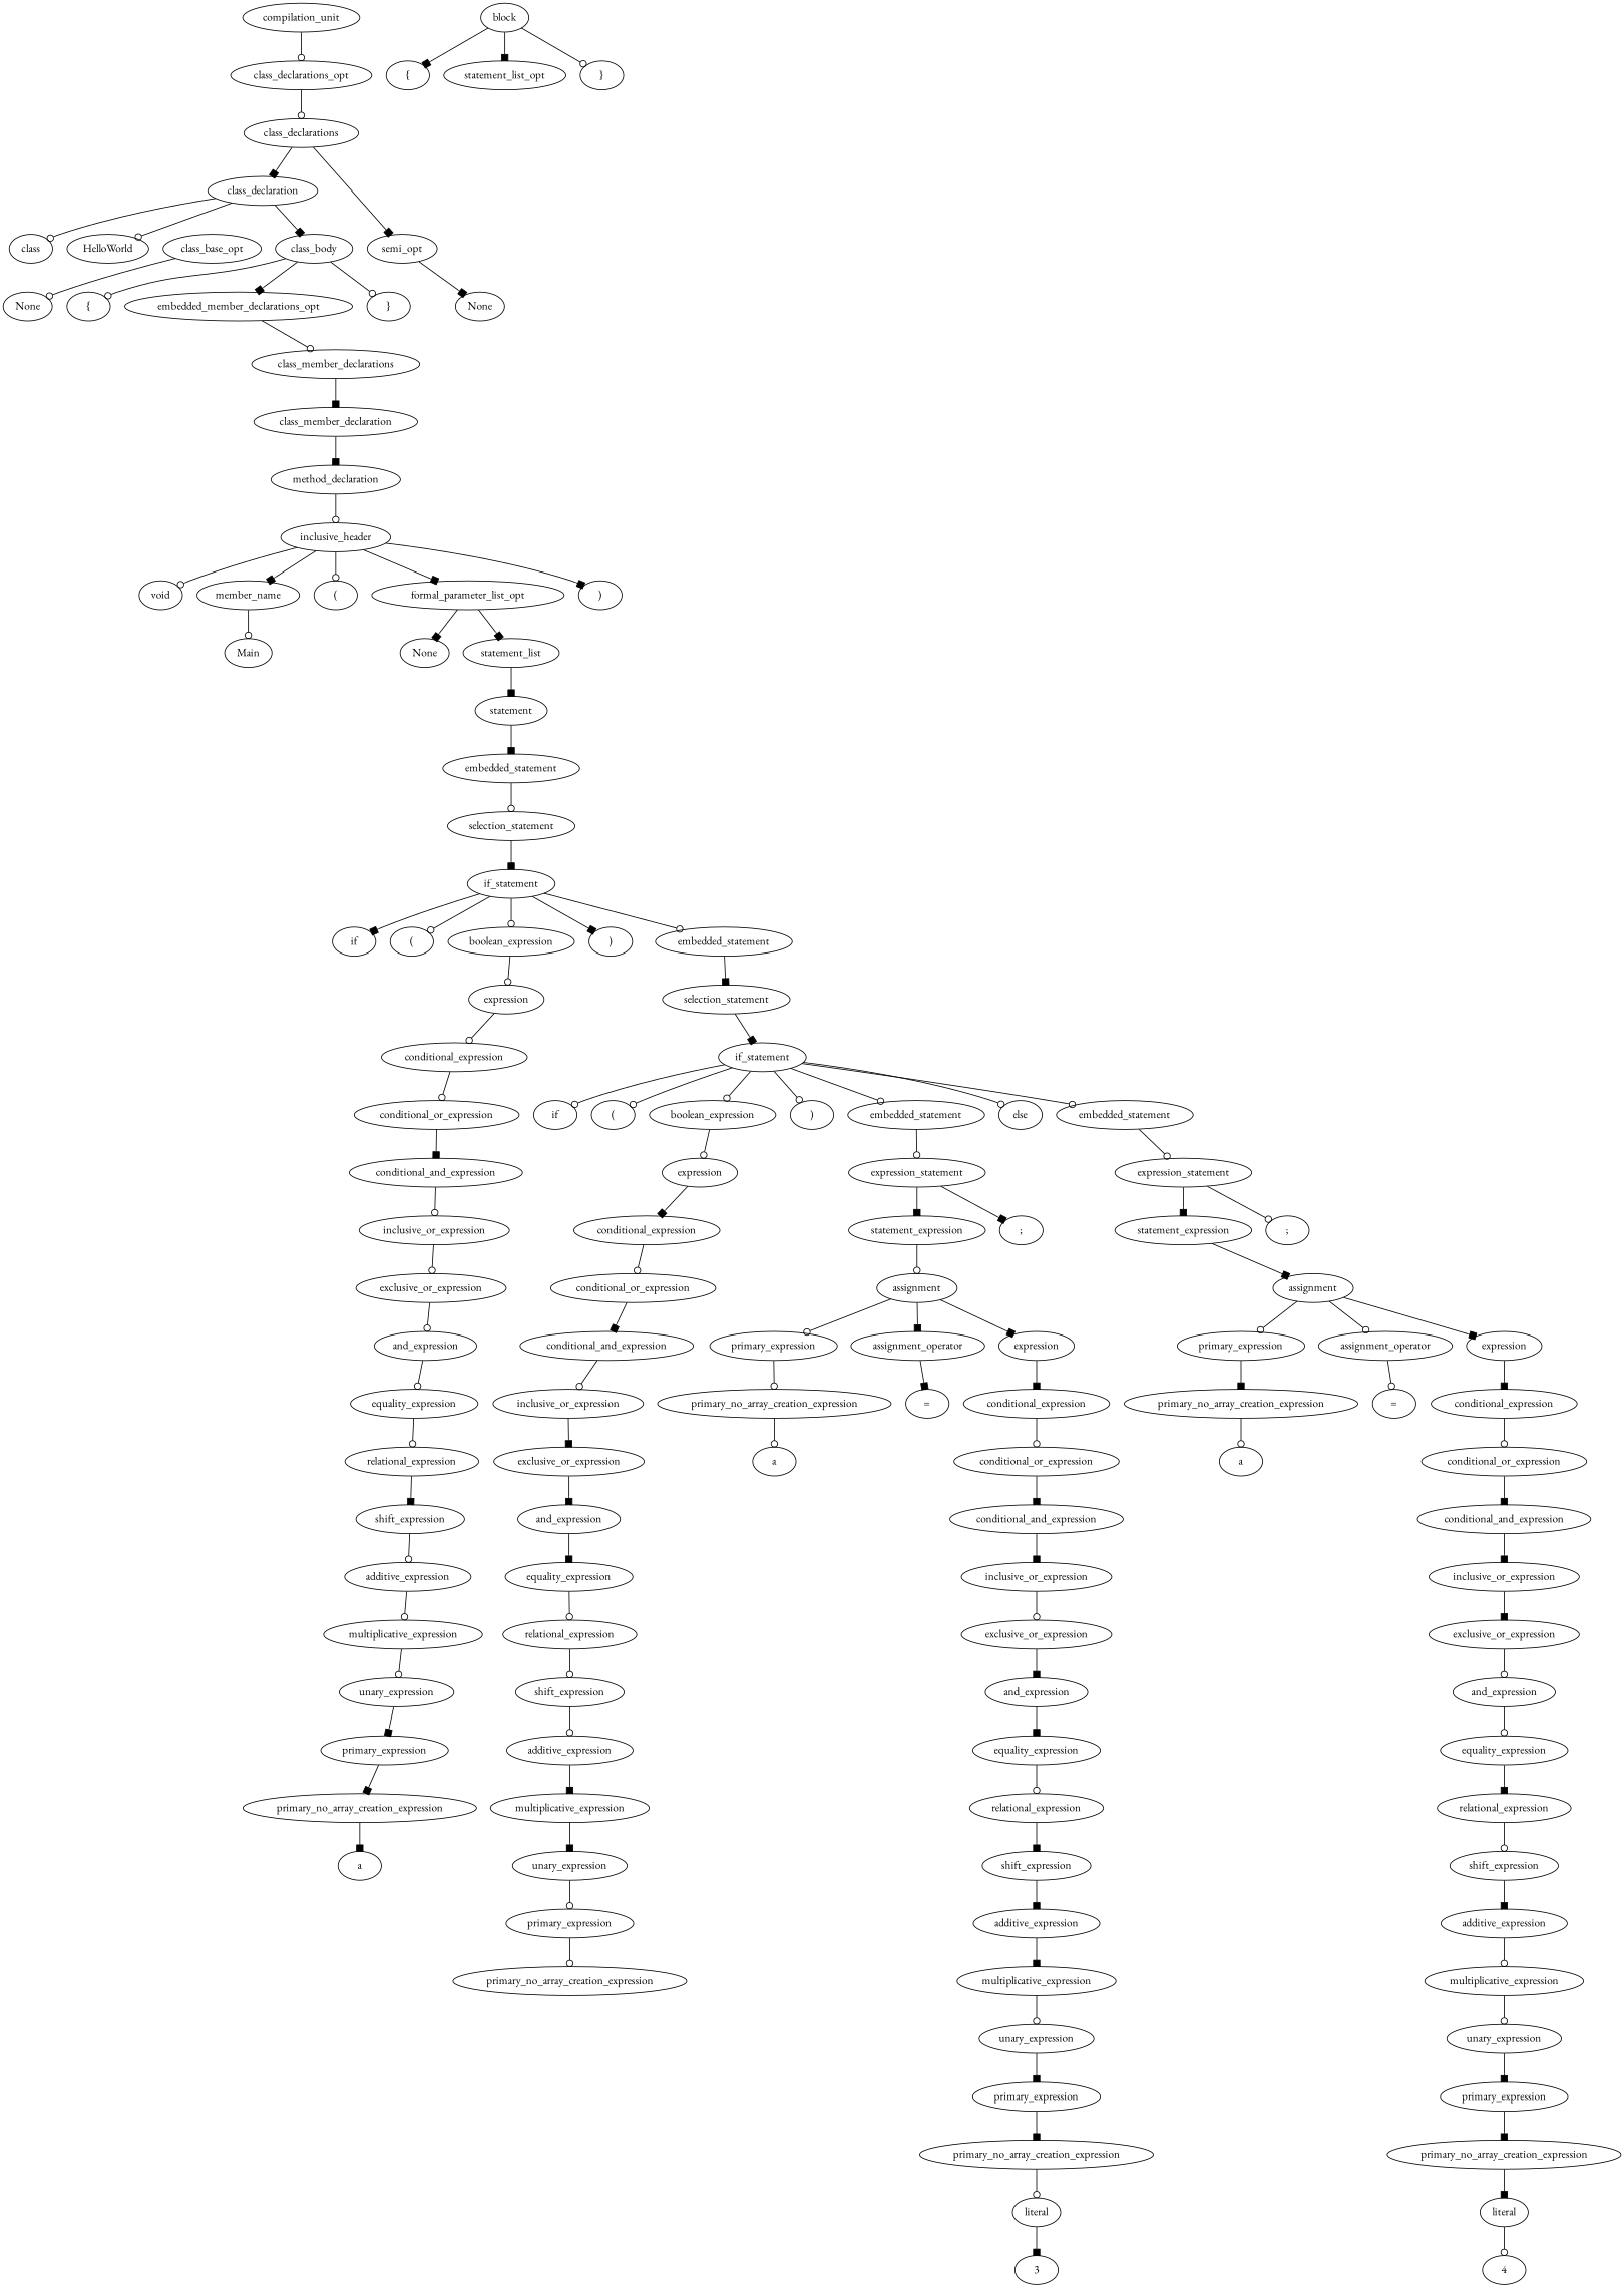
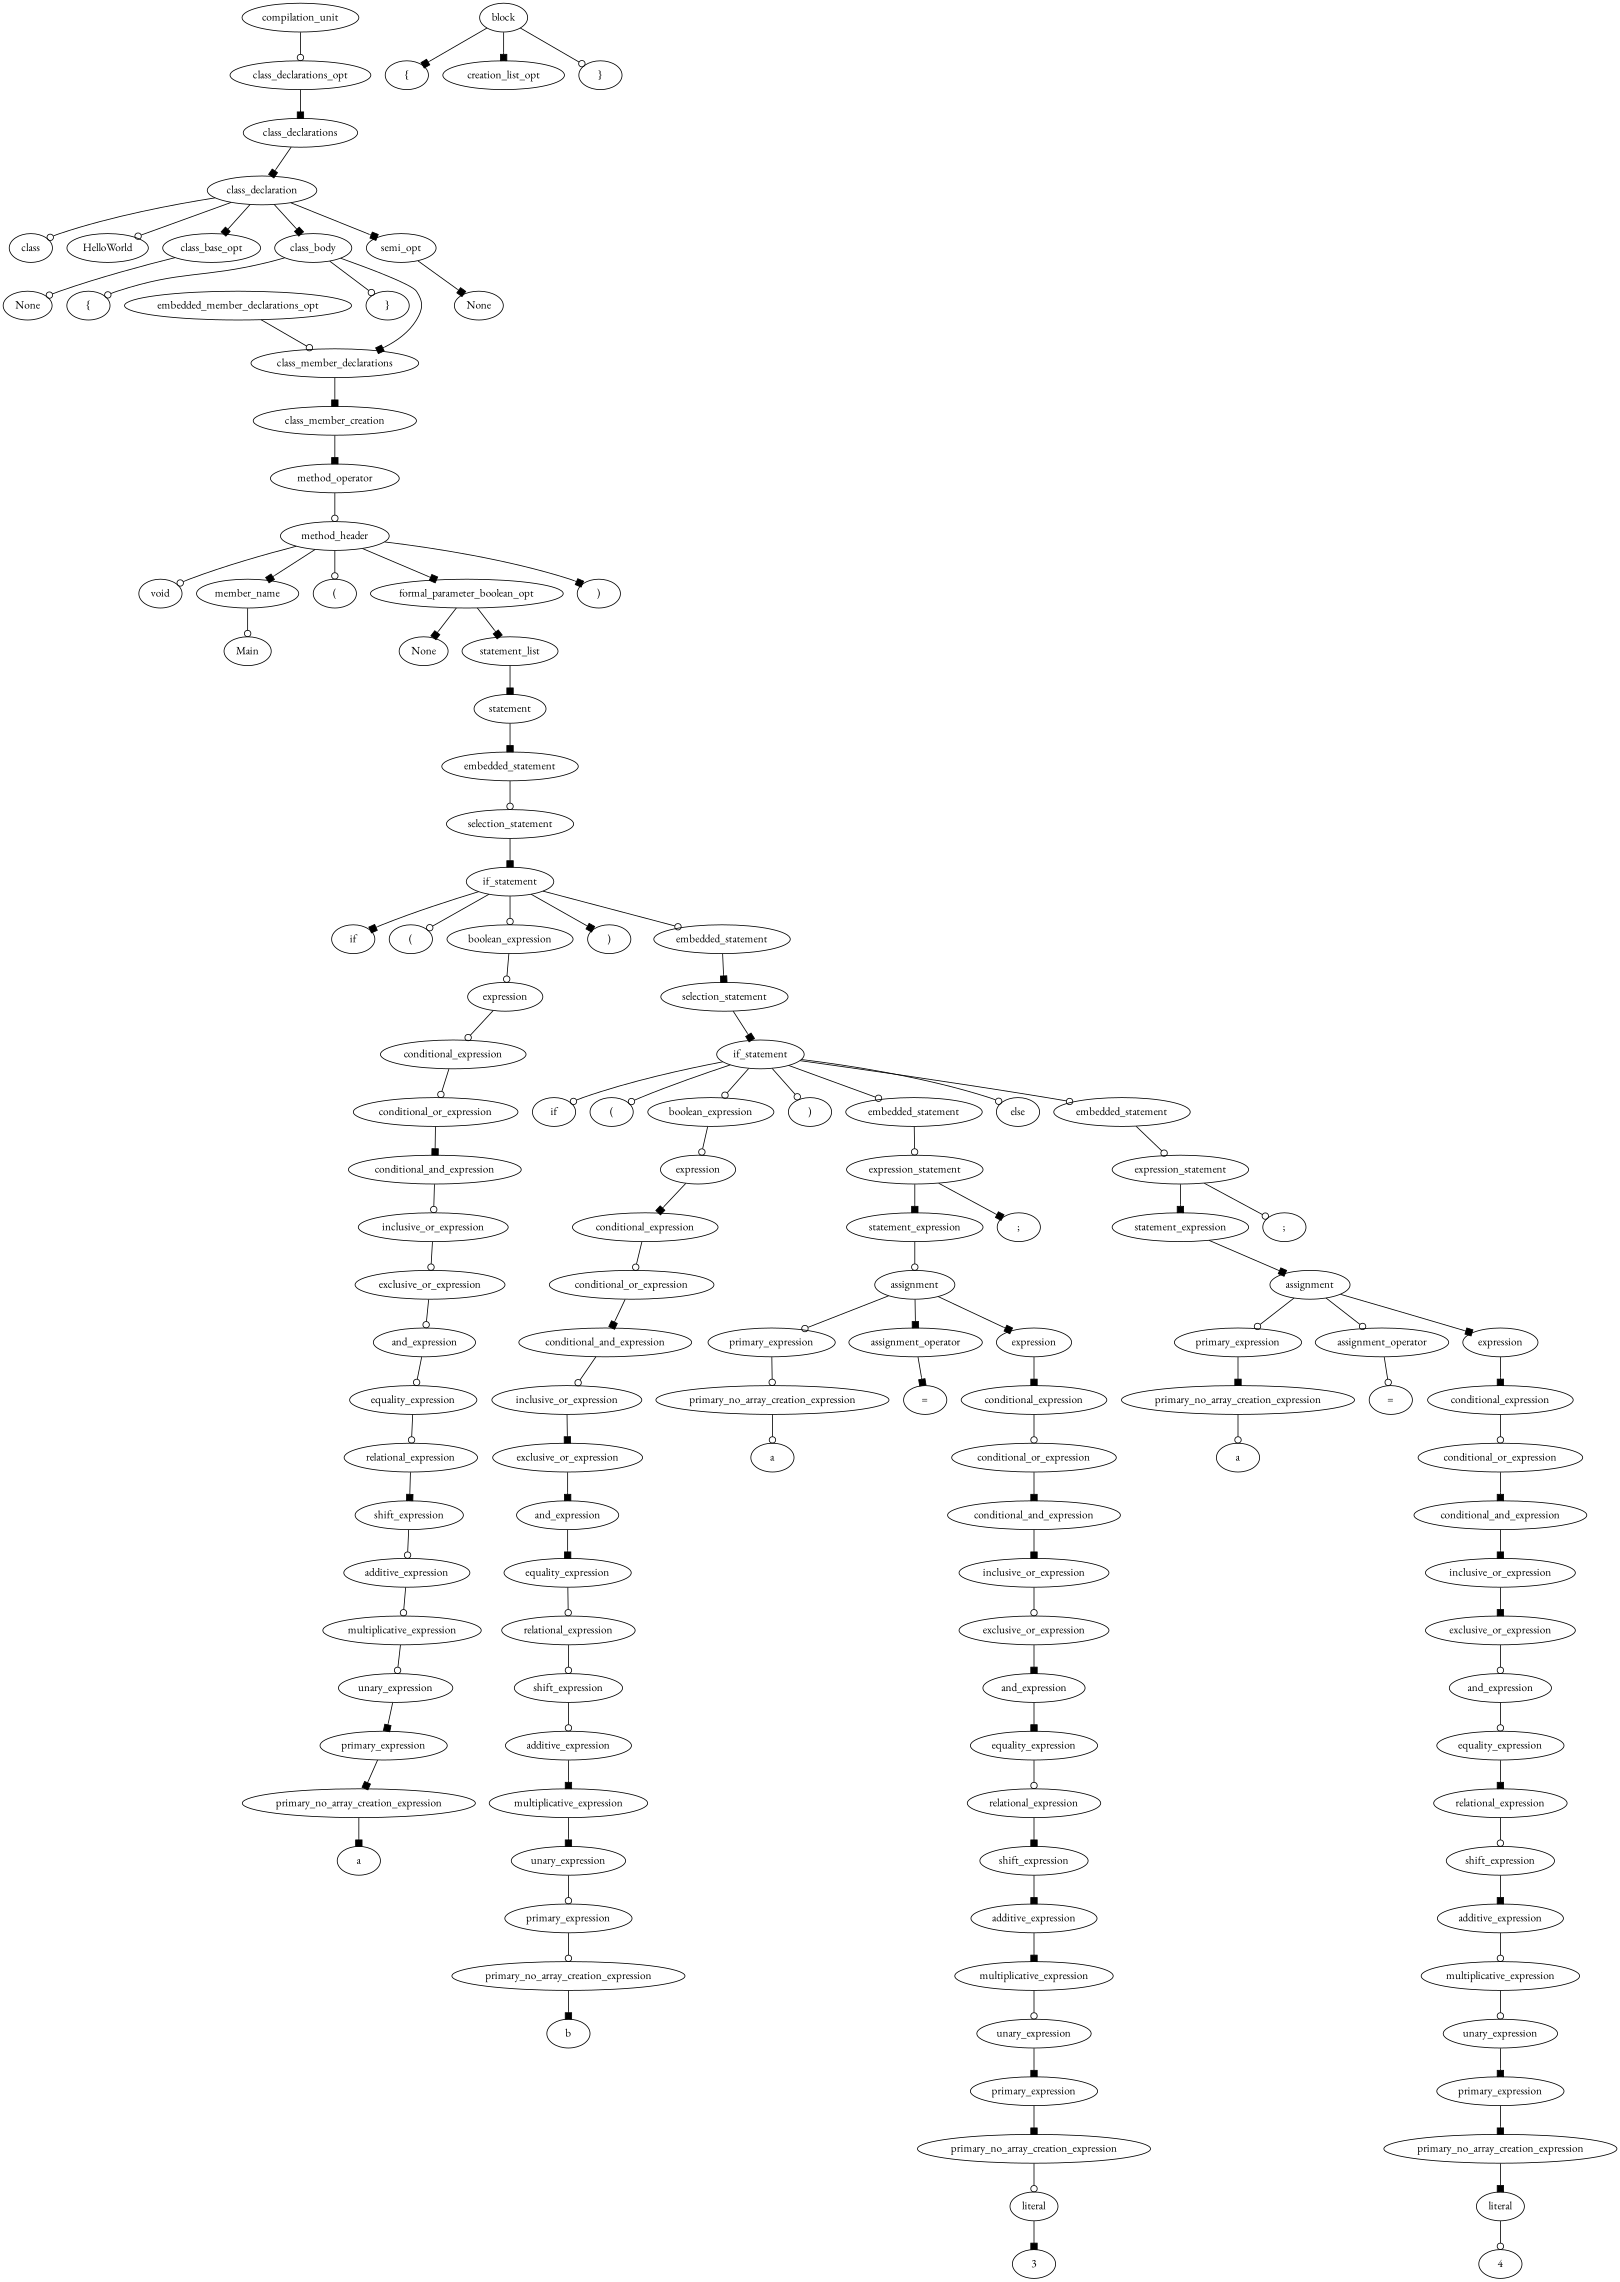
  digraph {
    fontname="EB Garamond"
    node [fontname="EB Garamond"]
    edge [arrowhead=odot fontname="EB Garamond"]
    n1 [label=compilation_unit]
    n2 [label=class_declarations_opt]
    n3 [label=class_declarations]
    n4 [label=class_declaration]
    n5 [label=class]
    n6 [label=HelloWorld]
    n7 [label=class_base_opt]
    n8 [label=class_body]
    n9 [label=semi_opt]
    n10 [label=None]
    n11 [label="{"]
    n12 [label=embedded_member_declarations_opt]
    n13 [label="}"]
    n14 [label=None]
    n15 [label=class_member_declarations]
-   n16 [label=class_member_declaration]
-   n17 [label=method_declaration]
-   n18 [label=inclusive_header]
+   n16 [label=class_member_creation]
+   n17 [label=method_operator]
+   n18 [label=method_header]
    n19 [label=void]
    n20 [label=member_name]
    n21 [label="("]
-   n22 [label=formal_parameter_list_opt]
+   n22 [label=formal_parameter_boolean_opt]
    n23 [label=")"]
    n24 [label=Main]
    n25 [label=None]
    n26 [label=statement_list]
    n27 [label=block]
    n28 [label="{"]
-   n29 [label=statement_list_opt]
+   n29 [label=creation_list_opt]
    n30 [label="}"]
    n31 [label=statement]
    n32 [label=embedded_statement]
    n33 [label=selection_statement]
    n34 [label=if_statement]
    n35 [label=if]
    n36 [label="("]
    n37 [label=boolean_expression]
    n38 [label=")"]
    n39 [label=embedded_statement]
    n40 [label=expression]
    n41 [label=selection_statement]
    n42 [label=conditional_expression]
    n43 [label=conditional_or_expression]
    n44 [label=conditional_and_expression]
    n45 [label=inclusive_or_expression]
    n46 [label=exclusive_or_expression]
    n47 [label=and_expression]
    n48 [label=equality_expression]
    n49 [label=relational_expression]
    n50 [label=shift_expression]
    n51 [label=additive_expression]
    n52 [label=multiplicative_expression]
    n53 [label=unary_expression]
    n54 [label=primary_expression]
    n55 [label=primary_no_array_creation_expression]
    n56 [label=a]
    n57 [label=if_statement]
    n58 [label=if]
    n59 [label="("]
    n60 [label=boolean_expression]
    n61 [label=")"]
    n62 [label=embedded_statement]
    n63 [label=else]
    n64 [label=embedded_statement]
    n65 [label=expression]
    n66 [label=expression_statement]
    n67 [label=expression_statement]
    n68 [label=conditional_expression]
    n69 [label=conditional_or_expression]
    n70 [label=conditional_and_expression]
    n71 [label=inclusive_or_expression]
    n72 [label=exclusive_or_expression]
    n73 [label=and_expression]
    n74 [label=equality_expression]
    n75 [label=relational_expression]
    n76 [label=shift_expression]
    n77 [label=additive_expression]
    n78 [label=multiplicative_expression]
    n79 [label=unary_expression]
    n80 [label=primary_expression]
    n81 [label=primary_no_array_creation_expression]
+   n82 [label=b]
    n83 [label=statement_expression]
    n84 [label=";"]
    n85 [label=assignment]
    n86 [label=primary_expression]
    n87 [label=assignment_operator]
    n88 [label=expression]
    n89 [label=primary_no_array_creation_expression]
    n90 [label="="]
    n91 [label=conditional_expression]
    n92 [label=a]
    n93 [label=conditional_or_expression]
    n94 [label=conditional_and_expression]
    n95 [label=inclusive_or_expression]
    n96 [label=exclusive_or_expression]
    n97 [label=and_expression]
    n98 [label=equality_expression]
    n99 [label=relational_expression]
    n100 [label=shift_expression]
    n101 [label=additive_expression]
    n102 [label=multiplicative_expression]
    n103 [label=unary_expression]
    n104 [label=primary_expression]
    n105 [label=primary_no_array_creation_expression]
    n106 [label=literal]
    n107 [label=3]
    n108 [label=statement_expression]
    n109 [label=";"]
    n110 [label=assignment]
    n111 [label=primary_expression]
    n112 [label=assignment_operator]
    n113 [label=expression]
    n114 [label=primary_no_array_creation_expression]
    n115 [label="="]
    n116 [label=conditional_expression]
    n117 [label=a]
    n118 [label=conditional_or_expression]
    n119 [label=conditional_and_expression]
    n120 [label=inclusive_or_expression]
    n121 [label=exclusive_or_expression]
    n122 [label=and_expression]
    n123 [label=equality_expression]
    n124 [label=relational_expression]
    n125 [label=shift_expression]
    n126 [label=additive_expression]
    n127 [label=multiplicative_expression]
    n128 [label=unary_expression]
    n129 [label=primary_expression]
    n130 [label=primary_no_array_creation_expression]
    n131 [label=literal]
    n132 [label=4]
    n1 -> n2
-   n2 -> n3
+   n2 -> n3 [arrowhead=box]
    n3 -> n4 [arrowhead=box]
    n4 -> n5
    n4 -> n6
+   n4 -> n7 [arrowhead=box]
    n4 -> n8 [arrowhead=box]
-   n3 -> n9 [arrowhead=box]
+   n4 -> n9 [arrowhead=box]
    n7 -> n10
    n8 -> n11
-   n8 -> n12 [arrowhead=box]
+   n8 -> n15 [arrowhead=box]
    n8 -> n13
    n9 -> n14 [arrowhead=box]
    n12 -> n15
    n15 -> n16 [arrowhead=box]
    n16 -> n17 [arrowhead=box]
    n17 -> n18
    n18 -> n19
    n18 -> n20 [arrowhead=box]
    n18 -> n21
    n18 -> n22 [arrowhead=box]
    n18 -> n23 [arrowhead=box]
    n20 -> n24
    n22 -> n25 [arrowhead=box]
    n22 -> n26 [arrowhead=box]
    n26 -> n31 [arrowhead=box]
    n27 -> n28 [arrowhead=box]
    n27 -> n29 [arrowhead=box]
    n27 -> n30
    n31 -> n32 [arrowhead=box]
    n32 -> n33
    n33 -> n34 [arrowhead=box]
    n34 -> n35 [arrowhead=box]
    n34 -> n36
    n34 -> n37
    n34 -> n38 [arrowhead=box]
    n34 -> n39
    n37 -> n40
    n39 -> n41 [arrowhead=box]
    n40 -> n42
    n41 -> n57 [arrowhead=box]
    n42 -> n43
    n43 -> n44 [arrowhead=box]
    n44 -> n45
    n45 -> n46
    n46 -> n47
    n47 -> n48
    n48 -> n49
    n49 -> n50 [arrowhead=box]
    n50 -> n51
    n51 -> n52
    n52 -> n53
    n53 -> n54 [arrowhead=box]
    n54 -> n55 [arrowhead=box]
    n55 -> n56 [arrowhead=box]
    n57 -> n58
    n57 -> n59
    n57 -> n60
    n57 -> n61
    n57 -> n62
    n57 -> n63
    n57 -> n64
    n60 -> n65
    n62 -> n66
    n64 -> n67
    n65 -> n68 [arrowhead=box]
    n66 -> n83 [arrowhead=box]
    n66 -> n84 [arrowhead=box]
    n67 -> n108 [arrowhead=box]
    n67 -> n109
    n68 -> n69
    n69 -> n70 [arrowhead=box]
    n70 -> n71
    n71 -> n72 [arrowhead=box]
    n72 -> n73 [arrowhead=box]
    n73 -> n74 [arrowhead=box]
    n74 -> n75
    n75 -> n76
    n76 -> n77
    n77 -> n78 [arrowhead=box]
    n78 -> n79 [arrowhead=box]
    n79 -> n80
    n80 -> n81
+   n81 -> n82 [arrowhead=box]
    n83 -> n85
    n85 -> n86
    n85 -> n87 [arrowhead=box]
    n85 -> n88 [arrowhead=box]
    n86 -> n89
    n87 -> n90 [arrowhead=box]
    n88 -> n91 [arrowhead=box]
    n89 -> n92
    n91 -> n93
    n93 -> n94 [arrowhead=box]
    n94 -> n95 [arrowhead=box]
    n95 -> n96
    n96 -> n97 [arrowhead=box]
    n97 -> n98 [arrowhead=box]
    n98 -> n99
    n99 -> n100 [arrowhead=box]
    n100 -> n101 [arrowhead=box]
    n101 -> n102 [arrowhead=box]
    n102 -> n103
    n103 -> n104 [arrowhead=box]
    n104 -> n105 [arrowhead=box]
    n105 -> n106
    n106 -> n107 [arrowhead=box]
    n108 -> n110 [arrowhead=box]
    n110 -> n111
    n110 -> n112
    n110 -> n113 [arrowhead=box]
    n111 -> n114 [arrowhead=box]
    n112 -> n115
    n113 -> n116 [arrowhead=box]
    n114 -> n117
    n116 -> n118
    n118 -> n119 [arrowhead=box]
    n119 -> n120 [arrowhead=box]
    n120 -> n121 [arrowhead=box]
    n121 -> n122
    n122 -> n123
    n123 -> n124 [arrowhead=box]
    n124 -> n125
    n125 -> n126 [arrowhead=box]
    n126 -> n127
    n127 -> n128
    n128 -> n129 [arrowhead=box]
    n129 -> n130 [arrowhead=box]
    n130 -> n131 [arrowhead=box]
    n131 -> n132
  }
